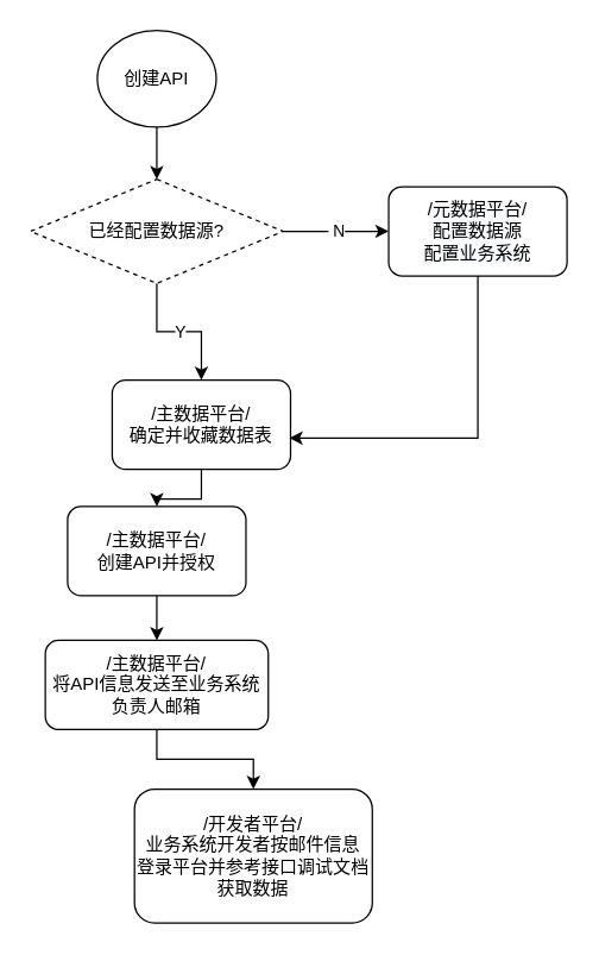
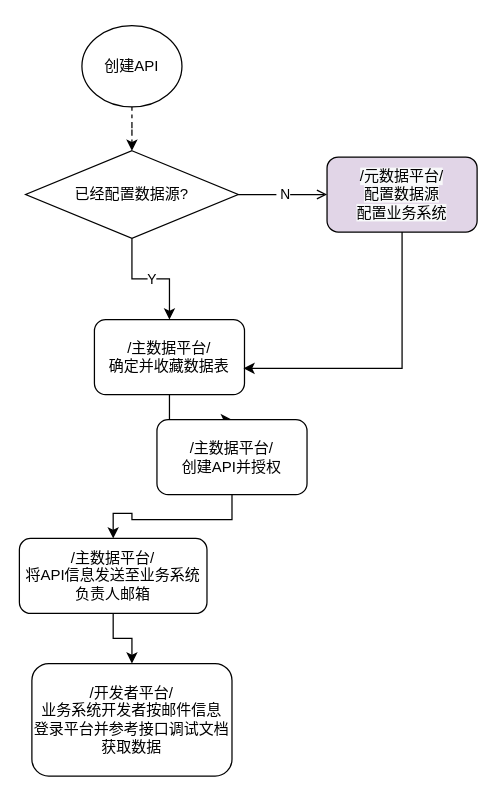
  <mxCell id="0" />
  <mxCell id="1" parent="0" />
- <mxCell id="2" value="" style="edgeStyle=orthogonalEdgeStyle;rounded=0;orthogonalLoop=1;jettySize=auto;html=1;" edge="1" parent="1" source="3" target="15"><mxGeometry relative="1" as="geometry" /></mxCell>
+ <mxCell id="2" value="" style="edgeStyle=orthogonalEdgeStyle;rounded=0;orthogonalLoop=1;jettySize=auto;html=1;dashed=1;" edge="1" parent="1" source="3" target="15"><mxGeometry relative="1" as="geometry" /></mxCell>
  <mxCell id="3" value="创建API" style="ellipse;whiteSpace=wrap;html=1;aspect=fixed;" vertex="1" parent="1"><mxGeometry x="65" y="20" width="80" height="65" as="geometry" /></mxCell>
  <mxCell id="4" value="Y" style="edgeStyle=orthogonalEdgeStyle;rounded=0;orthogonalLoop=1;jettySize=auto;html=1;exitX=0.5;exitY=1;exitDx=0;exitDy=0;" edge="1" parent="1" source="15" target="7"><mxGeometry relative="1" as="geometry"><mxPoint x="121" y="190" as="sourcePoint" /></mxGeometry></mxCell>
- <mxCell id="5" value="&amp;nbsp;N" style="edgeStyle=orthogonalEdgeStyle;rounded=0;orthogonalLoop=1;jettySize=auto;html=1;exitX=1;exitY=0.5;exitDx=0;exitDy=0;" edge="1" parent="1" source="15" target="14"><mxGeometry relative="1" as="geometry"><mxPoint x="165" y="160" as="sourcePoint" /></mxGeometry></mxCell>
+ <mxCell id="5" value="&amp;nbsp;N" style="edgeStyle=orthogonalEdgeStyle;rounded=0;orthogonalLoop=1;jettySize=auto;html=1;exitX=1;exitY=0.5;exitDx=0;exitDy=0;endArrow=open;" edge="1" parent="1" source="15" target="14"><mxGeometry relative="1" as="geometry"><mxPoint x="165" y="160" as="sourcePoint" /></mxGeometry></mxCell>
  <mxCell id="6" value="" style="edgeStyle=orthogonalEdgeStyle;rounded=0;orthogonalLoop=1;jettySize=auto;html=1;exitX=0.5;exitY=1;exitDx=0;exitDy=0;" edge="1" parent="1" source="7" target="9"><mxGeometry relative="1" as="geometry"><mxPoint x="109" y="360" as="sourcePoint" /></mxGeometry></mxCell>
  <mxCell id="7" value="/主数据平台/&lt;br&gt;确定并收藏数据表" style="whiteSpace=wrap;html=1;rounded=1;" vertex="1" parent="1"><mxGeometry x="75" y="255" width="120" height="60" as="geometry" /></mxCell>
  <mxCell id="8" value="" style="edgeStyle=orthogonalEdgeStyle;rounded=0;orthogonalLoop=1;jettySize=auto;html=1;" edge="1" parent="1" source="9" target="11"><mxGeometry relative="1" as="geometry" /></mxCell>
- <mxCell id="9" value="/主数据平台/&lt;br&gt;创建API并授权" style="whiteSpace=wrap;html=1;rounded=1;" vertex="1" parent="1"><mxGeometry x="45" y="340" width="120" height="60" as="geometry" /></mxCell>
+ <mxCell id="9" value="/主数据平台/&lt;br&gt;创建API并授权" style="whiteSpace=wrap;html=1;rounded=1;" vertex="1" parent="1"><mxGeometry x="125" y="335" width="120" height="60" as="geometry" /></mxCell>
  <mxCell id="10" value="" style="edgeStyle=orthogonalEdgeStyle;rounded=0;orthogonalLoop=1;jettySize=auto;html=1;" edge="1" parent="1" source="11" target="12"><mxGeometry relative="1" as="geometry" /></mxCell>
- <mxCell id="11" value="/主数据平台/&lt;br&gt;将API信息发送至业务系统负责人邮箱" style="whiteSpace=wrap;html=1;rounded=1;" vertex="1" parent="1"><mxGeometry x="30" y="430" width="150" height="60" as="geometry" /></mxCell>
- <mxCell id="12" value="/开发者平台/&lt;br&gt;业务系统开发者按邮件信息&lt;br&gt;登录平台并参考接口调试文档获取数据" style="whiteSpace=wrap;html=1;rounded=1;" vertex="1" parent="1"><mxGeometry x="90" y="530" width="160" height="90" as="geometry" /></mxCell>
+ <mxCell id="11" value="/主数据平台/&lt;br&gt;将API信息发送至业务系统负责人邮箱" style="whiteSpace=wrap;html=1;rounded=1;" vertex="1" parent="1"><mxGeometry x="15" y="430" width="150" height="60" as="geometry" /></mxCell>
+ <mxCell id="12" value="/开发者平台/&lt;br&gt;业务系统开发者按邮件信息&lt;br&gt;登录平台并参考接口调试文档获取数据" style="whiteSpace=wrap;html=1;rounded=1;" vertex="1" parent="1"><mxGeometry x="25" y="530" width="160" height="90" as="geometry" /></mxCell>
  <mxCell id="13" style="edgeStyle=orthogonalEdgeStyle;rounded=0;orthogonalLoop=1;jettySize=auto;html=1;exitX=0.5;exitY=1;exitDx=0;exitDy=0;entryX=0.993;entryY=0.65;entryDx=0;entryDy=0;entryPerimeter=0;" edge="1" parent="1" source="14" target="7"><mxGeometry relative="1" as="geometry" /></mxCell>
- <mxCell id="14" value="&lt;span style=&quot;color: rgb(0, 0, 0); font-family: Helvetica; font-size: 12px; font-style: normal; font-variant-ligatures: normal; font-variant-caps: normal; font-weight: 400; letter-spacing: normal; orphans: 2; text-align: center; text-indent: 0px; text-transform: none; widows: 2; word-spacing: 0px; -webkit-text-stroke-width: 0px; background-color: rgb(248, 249, 250); text-decoration-thickness: initial; text-decoration-style: initial; text-decoration-color: initial; float: none; display: inline !important;&quot;&gt;/元数据平台/&lt;/span&gt;&lt;br style=&quot;color: rgb(0, 0, 0); font-family: Helvetica; font-size: 12px; font-style: normal; font-variant-ligatures: normal; font-variant-caps: normal; font-weight: 400; letter-spacing: normal; orphans: 2; text-align: center; text-indent: 0px; text-transform: none; widows: 2; word-spacing: 0px; -webkit-text-stroke-width: 0px; background-color: rgb(248, 249, 250); text-decoration-thickness: initial; text-decoration-style: initial; text-decoration-color: initial;&quot;&gt;&lt;span style=&quot;color: rgb(0, 0, 0); font-family: Helvetica; font-size: 12px; font-style: normal; font-variant-ligatures: normal; font-variant-caps: normal; font-weight: 400; letter-spacing: normal; orphans: 2; text-align: center; text-indent: 0px; text-transform: none; widows: 2; word-spacing: 0px; -webkit-text-stroke-width: 0px; background-color: rgb(248, 249, 250); text-decoration-thickness: initial; text-decoration-style: initial; text-decoration-color: initial; float: none; display: inline !important;&quot;&gt;配置数据源&lt;/span&gt;&lt;br style=&quot;color: rgb(0, 0, 0); font-family: Helvetica; font-size: 12px; font-style: normal; font-variant-ligatures: normal; font-variant-caps: normal; font-weight: 400; letter-spacing: normal; orphans: 2; text-align: center; text-indent: 0px; text-transform: none; widows: 2; word-spacing: 0px; -webkit-text-stroke-width: 0px; background-color: rgb(248, 249, 250); text-decoration-thickness: initial; text-decoration-style: initial; text-decoration-color: initial;&quot;&gt;&lt;span style=&quot;color: rgb(0, 0, 0); font-family: Helvetica; font-size: 12px; font-style: normal; font-variant-ligatures: normal; font-variant-caps: normal; font-weight: 400; letter-spacing: normal; orphans: 2; text-align: center; text-indent: 0px; text-transform: none; widows: 2; word-spacing: 0px; -webkit-text-stroke-width: 0px; background-color: rgb(248, 249, 250); text-decoration-thickness: initial; text-decoration-style: initial; text-decoration-color: initial; float: none; display: inline !important;&quot;&gt;配置业务系统&lt;/span&gt;" style="whiteSpace=wrap;html=1;rounded=1;" vertex="1" parent="1"><mxGeometry x="261" y="125" width="120" height="60" as="geometry" /></mxCell>
- <mxCell id="15" value="&lt;span style=&quot;&quot;&gt;已经配置数据源?&lt;/span&gt;" style="rhombus;whiteSpace=wrap;html=1;dashed=1;" vertex="1" parent="1"><mxGeometry x="20" y="120" width="170" height="70" as="geometry" /></mxCell>
+ <mxCell id="14" value="&lt;span style=&quot;color: rgb(0, 0, 0); font-family: Helvetica; font-size: 12px; font-style: normal; font-variant-ligatures: normal; font-variant-caps: normal; font-weight: 400; letter-spacing: normal; orphans: 2; text-align: center; text-indent: 0px; text-transform: none; widows: 2; word-spacing: 0px; -webkit-text-stroke-width: 0px; background-color: rgb(248, 249, 250); text-decoration-thickness: initial; text-decoration-style: initial; text-decoration-color: initial; float: none; display: inline !important;&quot;&gt;/元数据平台/&lt;/span&gt;&lt;br style=&quot;color: rgb(0, 0, 0); font-family: Helvetica; font-size: 12px; font-style: normal; font-variant-ligatures: normal; font-variant-caps: normal; font-weight: 400; letter-spacing: normal; orphans: 2; text-align: center; text-indent: 0px; text-transform: none; widows: 2; word-spacing: 0px; -webkit-text-stroke-width: 0px; background-color: rgb(248, 249, 250); text-decoration-thickness: initial; text-decoration-style: initial; text-decoration-color: initial;&quot;&gt;&lt;span style=&quot;color: rgb(0, 0, 0); font-family: Helvetica; font-size: 12px; font-style: normal; font-variant-ligatures: normal; font-variant-caps: normal; font-weight: 400; letter-spacing: normal; orphans: 2; text-align: center; text-indent: 0px; text-transform: none; widows: 2; word-spacing: 0px; -webkit-text-stroke-width: 0px; background-color: rgb(248, 249, 250); text-decoration-thickness: initial; text-decoration-style: initial; text-decoration-color: initial; float: none; display: inline !important;&quot;&gt;配置数据源&lt;/span&gt;&lt;br style=&quot;color: rgb(0, 0, 0); font-family: Helvetica; font-size: 12px; font-style: normal; font-variant-ligatures: normal; font-variant-caps: normal; font-weight: 400; letter-spacing: normal; orphans: 2; text-align: center; text-indent: 0px; text-transform: none; widows: 2; word-spacing: 0px; -webkit-text-stroke-width: 0px; background-color: rgb(248, 249, 250); text-decoration-thickness: initial; text-decoration-style: initial; text-decoration-color: initial;&quot;&gt;&lt;span style=&quot;color: rgb(0, 0, 0); font-family: Helvetica; font-size: 12px; font-style: normal; font-variant-ligatures: normal; font-variant-caps: normal; font-weight: 400; letter-spacing: normal; orphans: 2; text-align: center; text-indent: 0px; text-transform: none; widows: 2; word-spacing: 0px; -webkit-text-stroke-width: 0px; background-color: rgb(248, 249, 250); text-decoration-thickness: initial; text-decoration-style: initial; text-decoration-color: initial; float: none; display: inline !important;&quot;&gt;配置业务系统&lt;/span&gt;" style="whiteSpace=wrap;html=1;rounded=1;fillColor=#e1d5e7;" vertex="1" parent="1"><mxGeometry x="261" y="125" width="120" height="60" as="geometry" /></mxCell>
+ <mxCell id="15" value="&lt;span style=&quot;&quot;&gt;已经配置数据源?&lt;/span&gt;" style="rhombus;whiteSpace=wrap;html=1;" vertex="1" parent="1"><mxGeometry x="20" y="120" width="170" height="70" as="geometry" /></mxCell>
